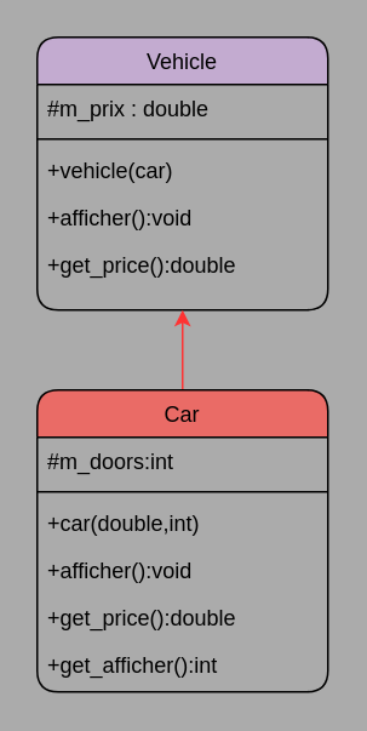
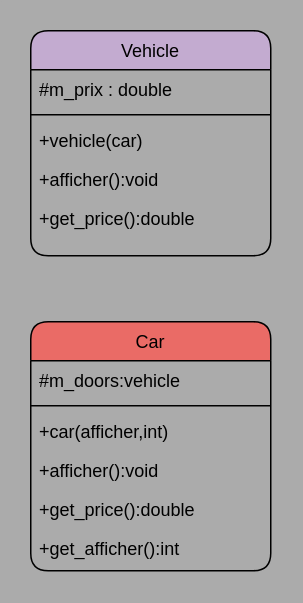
  <mxCell id="0" />
  <mxCell id="1" parent="0" />
  <mxCell id="2" value="Vehicle" style="swimlane;fontStyle=0;align=center;verticalAlign=top;childLayout=stackLayout;horizontal=1;startSize=26;horizontalStack=0;resizeParent=1;resizeLast=0;collapsible=1;marginBottom=0;rounded=1;shadow=0;strokeWidth=1;fillColor=#C3ABD0;" parent="1" vertex="1"><mxGeometry x="20" y="20" width="160" height="150" as="geometry"><mxRectangle x="550" y="140" width="160" height="26" as="alternateBounds" /></mxGeometry></mxCell>
  <mxCell id="3" value="#m_prix : double" style="text;align=left;verticalAlign=top;spacingLeft=4;spacingRight=4;overflow=hidden;rotatable=0;points=[[0,0.5],[1,0.5]];portConstraint=eastwest;" parent="2" vertex="1"><mxGeometry y="26" width="160" height="26" as="geometry" /></mxCell>
  <mxCell id="4" value="" style="line;html=1;strokeWidth=1;align=left;verticalAlign=middle;spacingTop=-1;spacingLeft=3;spacingRight=3;rotatable=0;labelPosition=right;points=[];portConstraint=eastwest;" parent="2" vertex="1"><mxGeometry y="52" width="160" height="8" as="geometry" /></mxCell>
  <mxCell id="5" value="+vehicle(car)" style="text;align=left;verticalAlign=top;spacingLeft=4;spacingRight=4;overflow=hidden;rotatable=0;points=[[0,0.5],[1,0.5]];portConstraint=eastwest;" parent="2" vertex="1"><mxGeometry y="60" width="160" height="26" as="geometry" /></mxCell>
  <mxCell id="6" value="+afficher():void" style="text;align=left;verticalAlign=top;spacingLeft=4;spacingRight=4;overflow=hidden;rotatable=0;points=[[0,0.5],[1,0.5]];portConstraint=eastwest;" parent="2" vertex="1"><mxGeometry y="86" width="160" height="26" as="geometry" /></mxCell>
  <mxCell id="7" value="+get_price():double" style="text;align=left;verticalAlign=top;spacingLeft=4;spacingRight=4;overflow=hidden;rotatable=0;points=[[0,0.5],[1,0.5]];portConstraint=eastwest;" vertex="1" parent="2"><mxGeometry y="112" width="160" height="26" as="geometry" /></mxCell>
- <mxCell id="8" style="edgeStyle=orthogonalEdgeStyle;rounded=1;orthogonalLoop=1;jettySize=auto;html=1;entryX=0.5;entryY=1;entryDx=0;entryDy=0;strokeColor=#FF3333;" edge="1" parent="1" source="9" target="2"><mxGeometry relative="1" as="geometry" /></mxCell>
  <mxCell id="9" value="Car" style="swimlane;fontStyle=0;align=center;verticalAlign=top;childLayout=stackLayout;horizontal=1;startSize=26;horizontalStack=0;resizeParent=1;resizeLast=0;collapsible=1;marginBottom=0;rounded=1;shadow=0;strokeWidth=1;fillColor=#EA6B66;" vertex="1" parent="1"><mxGeometry x="20" y="214" width="160" height="166" as="geometry"><mxRectangle x="550" y="140" width="160" height="26" as="alternateBounds" /></mxGeometry></mxCell>
- <mxCell id="10" value="#m_doors:int" style="text;align=left;verticalAlign=top;spacingLeft=4;spacingRight=4;overflow=hidden;rotatable=0;points=[[0,0.5],[1,0.5]];portConstraint=eastwest;" vertex="1" parent="9"><mxGeometry y="26" width="160" height="26" as="geometry" /></mxCell>
+ <mxCell id="10" value="#m_doors:vehicle" style="text;align=left;verticalAlign=top;spacingLeft=4;spacingRight=4;overflow=hidden;rotatable=0;points=[[0,0.5],[1,0.5]];portConstraint=eastwest;" vertex="1" parent="9"><mxGeometry y="26" width="160" height="26" as="geometry" /></mxCell>
  <mxCell id="11" value="" style="line;html=1;strokeWidth=1;align=left;verticalAlign=middle;spacingTop=-1;spacingLeft=3;spacingRight=3;rotatable=0;labelPosition=right;points=[];portConstraint=eastwest;" vertex="1" parent="9"><mxGeometry y="52" width="160" height="8" as="geometry" /></mxCell>
- <mxCell id="12" value="+car(double,int)" style="text;align=left;verticalAlign=top;spacingLeft=4;spacingRight=4;overflow=hidden;rotatable=0;points=[[0,0.5],[1,0.5]];portConstraint=eastwest;" vertex="1" parent="9"><mxGeometry y="60" width="160" height="26" as="geometry" /></mxCell>
+ <mxCell id="12" value="+car(afficher,int)" style="text;align=left;verticalAlign=top;spacingLeft=4;spacingRight=4;overflow=hidden;rotatable=0;points=[[0,0.5],[1,0.5]];portConstraint=eastwest;" vertex="1" parent="9"><mxGeometry y="60" width="160" height="26" as="geometry" /></mxCell>
  <mxCell id="13" value="+afficher():void" style="text;align=left;verticalAlign=top;spacingLeft=4;spacingRight=4;overflow=hidden;rotatable=0;points=[[0,0.5],[1,0.5]];portConstraint=eastwest;" vertex="1" parent="9"><mxGeometry y="86" width="160" height="26" as="geometry" /></mxCell>
  <mxCell id="14" value="+get_price():double" style="text;align=left;verticalAlign=top;spacingLeft=4;spacingRight=4;overflow=hidden;rotatable=0;points=[[0,0.5],[1,0.5]];portConstraint=eastwest;" vertex="1" parent="9"><mxGeometry y="112" width="160" height="26" as="geometry" /></mxCell>
  <mxCell id="15" value="+get_afficher():int" style="text;align=left;verticalAlign=top;spacingLeft=4;spacingRight=4;overflow=hidden;rotatable=0;points=[[0,0.5],[1,0.5]];portConstraint=eastwest;" vertex="1" parent="9"><mxGeometry y="138" width="160" height="26" as="geometry" /></mxCell>
